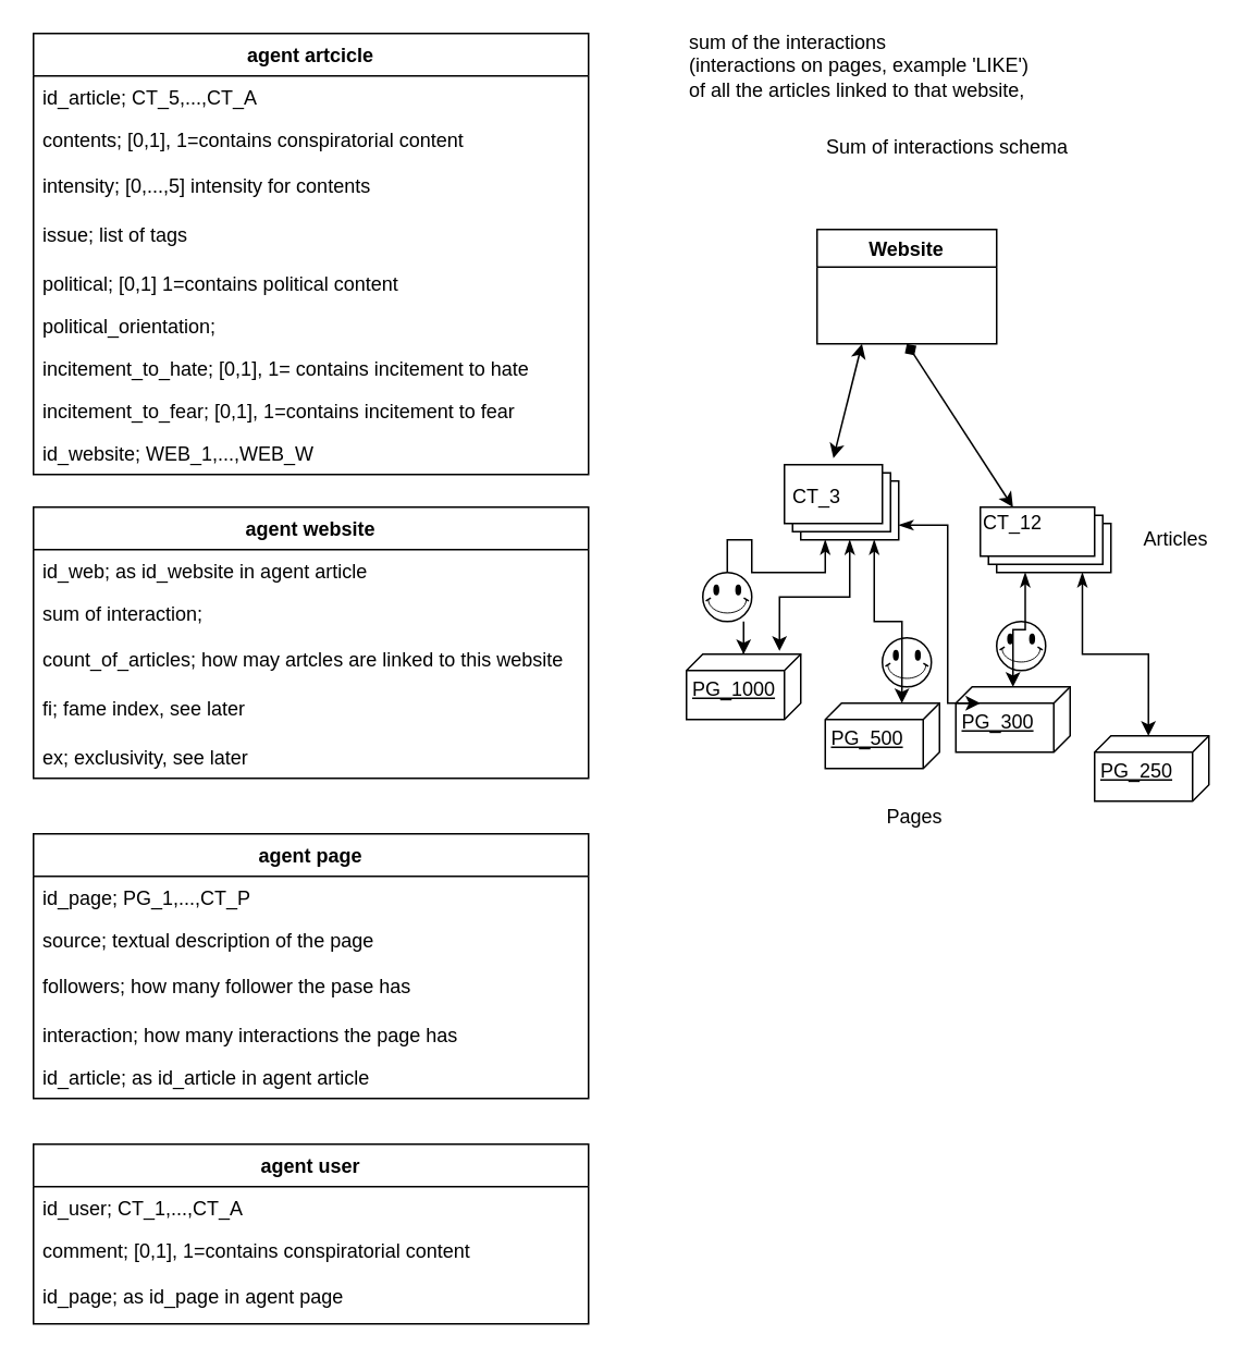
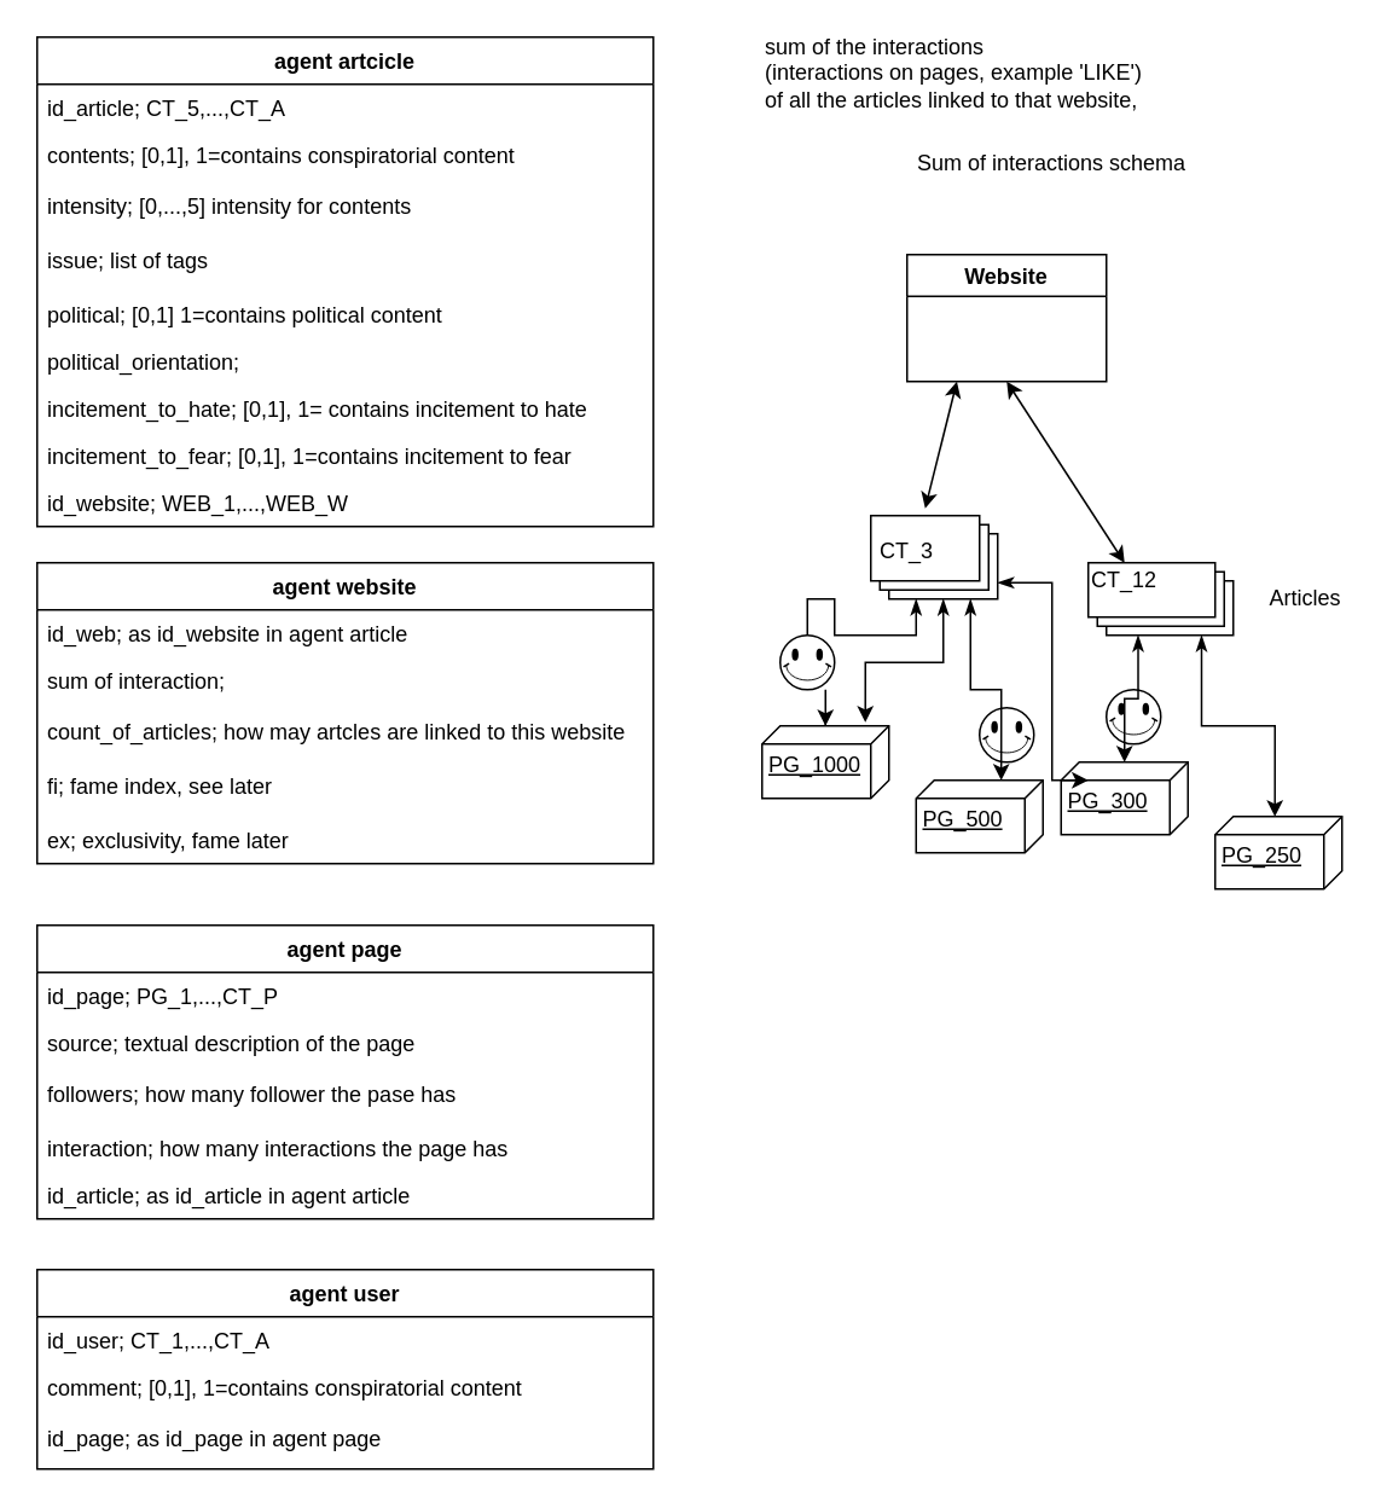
  <mxCell id="0" />
  <mxCell id="1" parent="0" />
  <mxCell id="2" value="agent artcicle" style="swimlane;fontStyle=1;childLayout=stackLayout;horizontal=1;startSize=26;fillColor=none;horizontalStack=0;resizeParent=1;resizeParentMax=0;resizeLast=0;collapsible=1;marginBottom=0;" parent="1" vertex="1"><mxGeometry x="20" y="20" width="340" height="270" as="geometry" /></mxCell>
  <mxCell id="3" value="id_article; CT_5,...,CT_A" style="text;strokeColor=none;fillColor=none;align=left;verticalAlign=top;spacingLeft=4;spacingRight=4;overflow=hidden;rotatable=0;points=[[0,0.5],[1,0.5]];portConstraint=eastwest;" parent="2" vertex="1"><mxGeometry y="26" width="340" height="26" as="geometry" /></mxCell>
  <mxCell id="4" value="contents; [0,1], 1=contains conspiratorial content" style="text;strokeColor=none;fillColor=none;align=left;verticalAlign=top;spacingLeft=4;spacingRight=4;overflow=hidden;rotatable=0;points=[[0,0.5],[1,0.5]];portConstraint=eastwest;" parent="2" vertex="1"><mxGeometry y="52" width="340" height="28" as="geometry" /></mxCell>
  <mxCell id="5" value="intensity; [0,...,5] intensity for contents" style="text;strokeColor=none;fillColor=none;align=left;verticalAlign=top;spacingLeft=4;spacingRight=4;overflow=hidden;rotatable=0;points=[[0,0.5],[1,0.5]];portConstraint=eastwest;" parent="2" vertex="1"><mxGeometry y="80" width="340" height="30" as="geometry" /></mxCell>
  <mxCell id="6" value="issue; list of tags" style="text;strokeColor=none;fillColor=none;align=left;verticalAlign=top;spacingLeft=4;spacingRight=4;overflow=hidden;rotatable=0;points=[[0,0.5],[1,0.5]];portConstraint=eastwest;" parent="2" vertex="1"><mxGeometry y="110" width="340" height="30" as="geometry" /></mxCell>
  <mxCell id="7" value="political; [0,1] 1=contains political content" style="text;strokeColor=none;fillColor=none;align=left;verticalAlign=top;spacingLeft=4;spacingRight=4;overflow=hidden;rotatable=0;points=[[0,0.5],[1,0.5]];portConstraint=eastwest;" parent="2" vertex="1"><mxGeometry y="140" width="340" height="26" as="geometry" /></mxCell>
  <mxCell id="8" value="political_orientation;" style="text;strokeColor=none;fillColor=none;align=left;verticalAlign=top;spacingLeft=4;spacingRight=4;overflow=hidden;rotatable=0;points=[[0,0.5],[1,0.5]];portConstraint=eastwest;" parent="2" vertex="1"><mxGeometry y="166" width="340" height="26" as="geometry" /></mxCell>
  <mxCell id="9" value="incitement_to_hate; [0,1], 1= contains incitement to hate" style="text;strokeColor=none;fillColor=none;align=left;verticalAlign=top;spacingLeft=4;spacingRight=4;overflow=hidden;rotatable=0;points=[[0,0.5],[1,0.5]];portConstraint=eastwest;" parent="2" vertex="1"><mxGeometry y="192" width="340" height="26" as="geometry" /></mxCell>
  <mxCell id="10" value="incitement_to_fear; [0,1], 1=contains incitement to fear" style="text;strokeColor=none;fillColor=none;align=left;verticalAlign=top;spacingLeft=4;spacingRight=4;overflow=hidden;rotatable=0;points=[[0,0.5],[1,0.5]];portConstraint=eastwest;" parent="2" vertex="1"><mxGeometry y="218" width="340" height="26" as="geometry" /></mxCell>
  <mxCell id="11" value="id_website; WEB_1,...,WEB_W" style="text;strokeColor=none;fillColor=none;align=left;verticalAlign=top;spacingLeft=4;spacingRight=4;overflow=hidden;rotatable=0;points=[[0,0.5],[1,0.5]];portConstraint=eastwest;" parent="2" vertex="1"><mxGeometry y="244" width="340" height="26" as="geometry" /></mxCell>
  <mxCell id="12" value="agent website" style="swimlane;fontStyle=1;childLayout=stackLayout;horizontal=1;startSize=26;fillColor=none;horizontalStack=0;resizeParent=1;resizeParentMax=0;resizeLast=0;collapsible=1;marginBottom=0;" parent="1" vertex="1"><mxGeometry x="20" y="310" width="340" height="166" as="geometry" /></mxCell>
  <mxCell id="13" value="id_web; as id_website in agent article" style="text;strokeColor=none;fillColor=none;align=left;verticalAlign=top;spacingLeft=4;spacingRight=4;overflow=hidden;rotatable=0;points=[[0,0.5],[1,0.5]];portConstraint=eastwest;" parent="12" vertex="1"><mxGeometry y="26" width="340" height="26" as="geometry" /></mxCell>
  <mxCell id="14" value="sum of interaction;&#10;" style="text;strokeColor=none;fillColor=none;align=left;verticalAlign=top;spacingLeft=4;spacingRight=4;overflow=hidden;rotatable=0;points=[[0,0.5],[1,0.5]];portConstraint=eastwest;" parent="12" vertex="1"><mxGeometry y="52" width="340" height="28" as="geometry" /></mxCell>
  <mxCell id="15" value="count_of_articles; how may artcles are linked to this website" style="text;strokeColor=none;fillColor=none;align=left;verticalAlign=top;spacingLeft=4;spacingRight=4;overflow=hidden;rotatable=0;points=[[0,0.5],[1,0.5]];portConstraint=eastwest;" parent="12" vertex="1"><mxGeometry y="80" width="340" height="30" as="geometry" /></mxCell>
  <mxCell id="16" value="fi; fame index, see later" style="text;strokeColor=none;fillColor=none;align=left;verticalAlign=top;spacingLeft=4;spacingRight=4;overflow=hidden;rotatable=0;points=[[0,0.5],[1,0.5]];portConstraint=eastwest;" parent="12" vertex="1"><mxGeometry y="110" width="340" height="30" as="geometry" /></mxCell>
- <mxCell id="17" value="ex; exclusivity, see later" style="text;strokeColor=none;fillColor=none;align=left;verticalAlign=top;spacingLeft=4;spacingRight=4;overflow=hidden;rotatable=0;points=[[0,0.5],[1,0.5]];portConstraint=eastwest;" parent="12" vertex="1"><mxGeometry y="140" width="340" height="26" as="geometry" /></mxCell>
+ <mxCell id="17" value="ex; exclusivity, fame later" style="text;strokeColor=none;fillColor=none;align=left;verticalAlign=top;spacingLeft=4;spacingRight=4;overflow=hidden;rotatable=0;points=[[0,0.5],[1,0.5]];portConstraint=eastwest;" parent="12" vertex="1"><mxGeometry y="140" width="340" height="26" as="geometry" /></mxCell>
  <mxCell id="18" value="agent page" style="swimlane;fontStyle=1;childLayout=stackLayout;horizontal=1;startSize=26;fillColor=none;horizontalStack=0;resizeParent=1;resizeParentMax=0;resizeLast=0;collapsible=1;marginBottom=0;" parent="1" vertex="1"><mxGeometry x="20" y="510" width="340" height="162" as="geometry" /></mxCell>
  <mxCell id="19" value="id_page; PG_1,...,CT_P" style="text;strokeColor=none;fillColor=none;align=left;verticalAlign=top;spacingLeft=4;spacingRight=4;overflow=hidden;rotatable=0;points=[[0,0.5],[1,0.5]];portConstraint=eastwest;" parent="18" vertex="1"><mxGeometry y="26" width="340" height="26" as="geometry" /></mxCell>
  <mxCell id="20" value="source; textual description of the page " style="text;strokeColor=none;fillColor=none;align=left;verticalAlign=top;spacingLeft=4;spacingRight=4;overflow=hidden;rotatable=0;points=[[0,0.5],[1,0.5]];portConstraint=eastwest;" parent="18" vertex="1"><mxGeometry y="52" width="340" height="28" as="geometry" /></mxCell>
  <mxCell id="21" value="followers; how many follower the pase has" style="text;strokeColor=none;fillColor=none;align=left;verticalAlign=top;spacingLeft=4;spacingRight=4;overflow=hidden;rotatable=0;points=[[0,0.5],[1,0.5]];portConstraint=eastwest;" parent="18" vertex="1"><mxGeometry y="80" width="340" height="30" as="geometry" /></mxCell>
  <mxCell id="22" value="interaction; how many interactions the page has" style="text;strokeColor=none;fillColor=none;align=left;verticalAlign=top;spacingLeft=4;spacingRight=4;overflow=hidden;rotatable=0;points=[[0,0.5],[1,0.5]];portConstraint=eastwest;" parent="18" vertex="1"><mxGeometry y="110" width="340" height="26" as="geometry" /></mxCell>
  <mxCell id="23" value="id_article; as id_article in agent article" style="text;strokeColor=none;fillColor=none;align=left;verticalAlign=top;spacingLeft=4;spacingRight=4;overflow=hidden;rotatable=0;points=[[0,0.5],[1,0.5]];portConstraint=eastwest;" parent="18" vertex="1"><mxGeometry y="136" width="340" height="26" as="geometry" /></mxCell>
  <mxCell id="24" value="agent user" style="swimlane;fontStyle=1;childLayout=stackLayout;horizontal=1;startSize=26;fillColor=none;horizontalStack=0;resizeParent=1;resizeParentMax=0;resizeLast=0;collapsible=1;marginBottom=0;" parent="1" vertex="1"><mxGeometry x="20" y="700" width="340" height="110" as="geometry" /></mxCell>
  <mxCell id="25" value="id_user; CT_1,...,CT_A" style="text;strokeColor=none;fillColor=none;align=left;verticalAlign=top;spacingLeft=4;spacingRight=4;overflow=hidden;rotatable=0;points=[[0,0.5],[1,0.5]];portConstraint=eastwest;" parent="24" vertex="1"><mxGeometry y="26" width="340" height="26" as="geometry" /></mxCell>
  <mxCell id="26" value="comment; [0,1], 1=contains conspiratorial content" style="text;strokeColor=none;fillColor=none;align=left;verticalAlign=top;spacingLeft=4;spacingRight=4;overflow=hidden;rotatable=0;points=[[0,0.5],[1,0.5]];portConstraint=eastwest;" parent="24" vertex="1"><mxGeometry y="52" width="340" height="28" as="geometry" /></mxCell>
  <mxCell id="27" value="id_page; as id_page in agent page" style="text;strokeColor=none;fillColor=none;align=left;verticalAlign=top;spacingLeft=4;spacingRight=4;overflow=hidden;rotatable=0;points=[[0,0.5],[1,0.5]];portConstraint=eastwest;" parent="24" vertex="1"><mxGeometry y="80" width="340" height="30" as="geometry" /></mxCell>
  <mxCell id="28" value="" style="group" parent="1" vertex="1" connectable="0"><mxGeometry x="420" y="80" width="320" height="430" as="geometry" /></mxCell>
  <mxCell id="29" value="" style="verticalLabelPosition=bottom;verticalAlign=top;html=1;shape=mxgraph.basic.smiley;fillColor=none;shadow=0;" parent="28" vertex="1"><mxGeometry x="10" y="270" width="30" height="30" as="geometry" /></mxCell>
  <mxCell id="30" value="" style="verticalLabelPosition=bottom;verticalAlign=top;html=1;shape=mxgraph.basic.smiley;fillColor=none;" parent="28" vertex="1"><mxGeometry x="190" y="300" width="30" height="30" as="geometry" /></mxCell>
  <mxCell id="31" value="" style="verticalLabelPosition=bottom;verticalAlign=top;html=1;shape=mxgraph.basic.smiley;fillColor=none;" parent="28" vertex="1"><mxGeometry x="120" y="310" width="30" height="30" as="geometry" /></mxCell>
  <mxCell id="32" value="Sum of interactions schema" style="text;html=1;strokeColor=none;fillColor=none;align=center;verticalAlign=middle;whiteSpace=wrap;rounded=0;" parent="28" vertex="1"><mxGeometry x="30" width="260" height="20" as="geometry" /></mxCell>
  <mxCell id="33" value="Website" style="swimlane;" parent="28" vertex="1"><mxGeometry x="80" y="60" width="110" height="70" as="geometry" /></mxCell>
- <mxCell id="34" value="" style="endArrow=diamond;startArrow=classic;html=1;entryX=0.5;entryY=1;entryDx=0;entryDy=0;exitX=0.5;exitY=0;exitDx=0;exitDy=0;" parent="28" source="40" target="33" edge="1"><mxGeometry width="50" height="50" relative="1" as="geometry"><mxPoint x="210" y="220" as="sourcePoint" /><mxPoint x="160" y="150" as="targetPoint" /></mxGeometry></mxCell>
+ <mxCell id="34" value="" style="endArrow=classic;startArrow=classic;html=1;entryX=0.5;entryY=1;entryDx=0;entryDy=0;exitX=0.5;exitY=0;exitDx=0;exitDy=0;" parent="28" source="40" target="33" edge="1"><mxGeometry width="50" height="50" relative="1" as="geometry"><mxPoint x="210" y="220" as="sourcePoint" /><mxPoint x="160" y="150" as="targetPoint" /></mxGeometry></mxCell>
  <mxCell id="35" value="" style="endArrow=classic;startArrow=classic;html=1;entryX=0.25;entryY=1;entryDx=0;entryDy=0;" parent="28" target="33" edge="1"><mxGeometry width="50" height="50" relative="1" as="geometry"><mxPoint x="90" y="200" as="sourcePoint" /><mxPoint x="130" y="150" as="targetPoint" /></mxGeometry></mxCell>
  <mxCell id="36" style="edgeStyle=orthogonalEdgeStyle;rounded=0;orthogonalLoop=1;jettySize=auto;html=1;exitX=0;exitY=0;exitDx=25;exitDy=46;exitPerimeter=0;startArrow=none;startFill=1;" parent="28" source="29" target="42" edge="1"><mxGeometry relative="1" as="geometry" /></mxCell>
  <mxCell id="37" value="" style="verticalLabelPosition=bottom;verticalAlign=top;html=1;shape=mxgraph.basic.layered_rect;dx=10;outlineConnect=0;" parent="28" vertex="1"><mxGeometry x="60" y="204" width="70" height="46" as="geometry" /></mxCell>
  <mxCell id="38" value="" style="verticalLabelPosition=bottom;verticalAlign=top;html=1;shape=mxgraph.basic.layered_rect;dx=10;outlineConnect=0;" parent="28" vertex="1"><mxGeometry x="180" y="230" width="80" height="40" as="geometry" /></mxCell>
  <mxCell id="39" value="CT_3" style="text;html=1;strokeColor=none;fillColor=none;align=center;verticalAlign=middle;whiteSpace=wrap;rounded=0;" parent="28" vertex="1"><mxGeometry x="60" y="214" width="40" height="20" as="geometry" /></mxCell>
  <mxCell id="40" value="CT_12" style="text;html=1;strokeColor=none;fillColor=none;align=center;verticalAlign=middle;whiteSpace=wrap;rounded=0;" parent="28" vertex="1"><mxGeometry x="180" y="230" width="40" height="20" as="geometry" /></mxCell>
  <mxCell id="41" value="Articles" style="text;html=1;strokeColor=none;fillColor=none;align=center;verticalAlign=middle;whiteSpace=wrap;rounded=0;" parent="28" vertex="1"><mxGeometry x="280" y="240" width="40" height="20" as="geometry" /></mxCell>
  <mxCell id="42" value="PG_1000" style="verticalAlign=top;align=left;spacingTop=8;spacingLeft=2;spacingRight=12;shape=cube;size=10;direction=south;fontStyle=4;html=1;fillColor=none;" parent="28" vertex="1"><mxGeometry y="320" width="70" height="40" as="geometry" /></mxCell>
  <mxCell id="43" style="edgeStyle=orthogonalEdgeStyle;rounded=0;orthogonalLoop=1;jettySize=auto;html=1;exitX=0;exitY=0;exitDx=40;exitDy=46;exitPerimeter=0;entryX=-0.05;entryY=0.186;entryDx=0;entryDy=0;entryPerimeter=0;startArrow=classicThin;startFill=1;" parent="28" source="37" target="42" edge="1"><mxGeometry relative="1" as="geometry" /></mxCell>
  <mxCell id="44" value="PG_500" style="verticalAlign=top;align=left;spacingTop=8;spacingLeft=2;spacingRight=12;shape=cube;size=10;direction=south;fontStyle=4;html=1;fillColor=none;" parent="28" vertex="1"><mxGeometry x="85" y="350" width="70" height="40" as="geometry" /></mxCell>
  <mxCell id="45" style="edgeStyle=orthogonalEdgeStyle;rounded=0;orthogonalLoop=1;jettySize=auto;html=1;exitX=0;exitY=0;exitDx=55;exitDy=46;exitPerimeter=0;entryX=0;entryY=0.329;entryDx=0;entryDy=0;entryPerimeter=0;startArrow=classicThin;startFill=1;" parent="28" source="37" target="44" edge="1"><mxGeometry relative="1" as="geometry" /></mxCell>
  <mxCell id="46" value="PG_300" style="verticalAlign=top;align=left;spacingTop=8;spacingLeft=2;spacingRight=12;shape=cube;size=10;direction=south;fontStyle=4;html=1;fillColor=none;" parent="28" vertex="1"><mxGeometry x="165" y="340" width="70" height="40" as="geometry" /></mxCell>
  <mxCell id="47" style="edgeStyle=orthogonalEdgeStyle;rounded=0;orthogonalLoop=1;jettySize=auto;html=1;exitX=0;exitY=0;exitDx=70;exitDy=37;exitPerimeter=0;entryX=0.25;entryY=0.786;entryDx=0;entryDy=0;entryPerimeter=0;startArrow=classicThin;startFill=1;" parent="28" source="37" target="46" edge="1"><mxGeometry relative="1" as="geometry"><Array as="points"><mxPoint x="160" y="241" /><mxPoint x="160" y="350" /></Array></mxGeometry></mxCell>
  <mxCell id="48" style="edgeStyle=orthogonalEdgeStyle;rounded=0;orthogonalLoop=1;jettySize=auto;html=1;exitX=0;exitY=0;exitDx=27.5;exitDy=40;exitPerimeter=0;startArrow=classicThin;startFill=1;" parent="28" source="38" target="46" edge="1"><mxGeometry relative="1" as="geometry" /></mxCell>
  <mxCell id="49" value="PG_250" style="verticalAlign=top;align=left;spacingTop=8;spacingLeft=2;spacingRight=12;shape=cube;size=10;direction=south;fontStyle=4;html=1;fillColor=none;" parent="28" vertex="1"><mxGeometry x="250" y="370" width="70" height="40" as="geometry" /></mxCell>
- <mxCell id="50" value="Pages" style="text;html=1;strokeColor=none;fillColor=none;align=center;verticalAlign=middle;whiteSpace=wrap;rounded=0;" parent="28" vertex="1"><mxGeometry x="120" y="410" width="40" height="20" as="geometry" /></mxCell>
  <mxCell id="51" style="edgeStyle=orthogonalEdgeStyle;rounded=0;orthogonalLoop=1;jettySize=auto;html=1;exitX=0;exitY=0;exitDx=62.5;exitDy=40;exitPerimeter=0;entryX=0;entryY=0.529;entryDx=0;entryDy=0;entryPerimeter=0;startArrow=classicThin;startFill=1;" parent="28" source="38" target="49" edge="1"><mxGeometry relative="1" as="geometry" /></mxCell>
  <mxCell id="52" value="" style="edgeStyle=orthogonalEdgeStyle;rounded=0;orthogonalLoop=1;jettySize=auto;html=1;exitX=0;exitY=0;exitDx=25;exitDy=46;exitPerimeter=0;startArrow=classicThin;startFill=1;endArrow=none;" parent="28" source="37" target="29" edge="1"><mxGeometry relative="1" as="geometry"><mxPoint x="85" y="250" as="sourcePoint" /><mxPoint x="35" y="320" as="targetPoint" /></mxGeometry></mxCell>
  <mxCell id="53" value="&lt;span&gt;sum of the interactions&lt;/span&gt;&lt;br style=&quot;padding: 0px ; margin: 0px&quot;&gt;&lt;span&gt;(interactions on pages, example 'LIKE')&lt;/span&gt;&lt;br style=&quot;padding: 0px ; margin: 0px&quot;&gt;&lt;span&gt;of all the articles linked to that website,&lt;/span&gt;" style="text;html=1;strokeColor=none;fillColor=none;align=left;verticalAlign=middle;whiteSpace=wrap;rounded=0;" vertex="1" parent="1"><mxGeometry x="420" y="30" width="230" height="20" as="geometry" /></mxCell>
